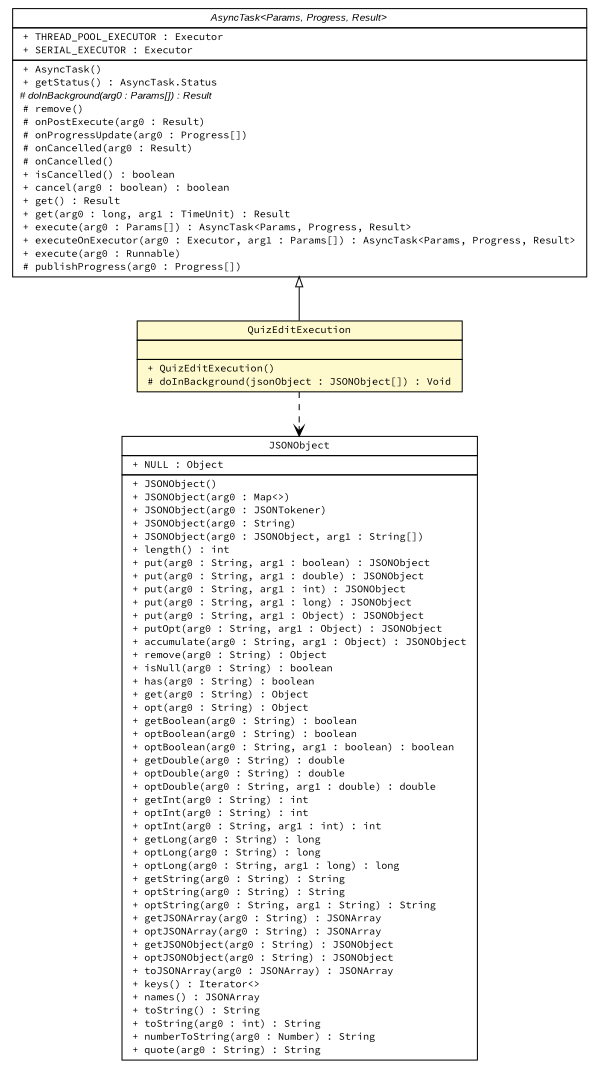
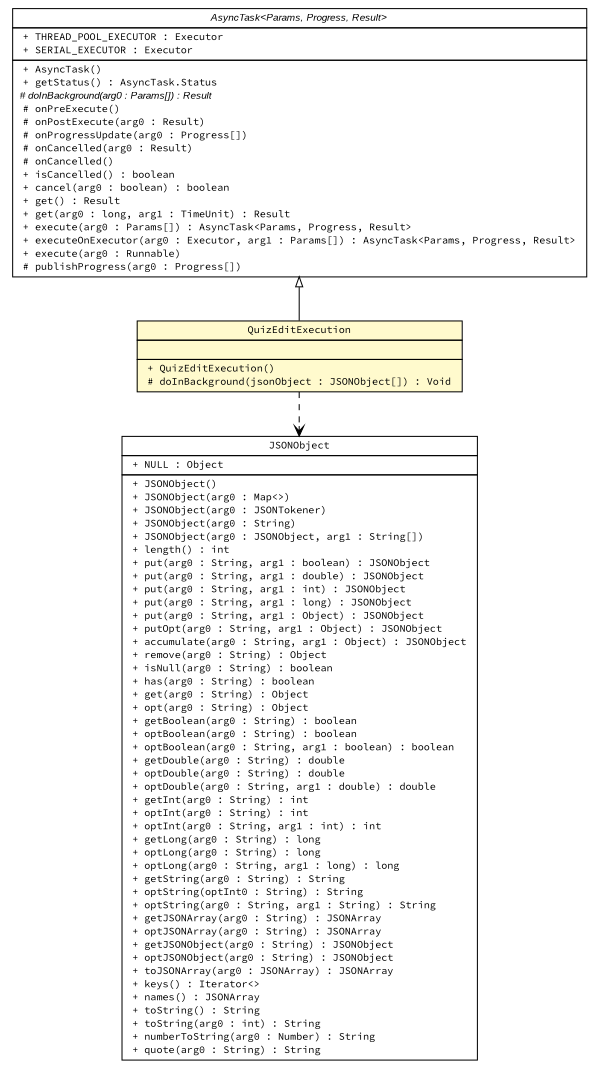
  digraph {
    fontname="Source Code Pro"
    nodesep=0.25
    ranksep=0.5
    node [fontcolor=black fontname="Source Code Pro" fontsize=10.0 shape=plaintext]
    edge [fontname="Source Code Pro" headport=p labelfontname=arial labelfontsize=10 tailport=p]
    n1 [label=<<table title="epfl.sweng.backend.QuizEditExecution" border="0" cellborder="1" cellspacing="0" cellpadding="2" port="p" bgcolor="lemonChiffon" href="./QuizEditExecution.html"> 		<tr><td><table border="0" cellspacing="0" cellpadding="1"> <tr><td align="center" balign="center"> QuizEditExecution </td></tr> 		</table></td></tr> 		<tr><td><table border="0" cellspacing="0" cellpadding="1"> <tr><td align="left" balign="left">  </td></tr> 		</table></td></tr> 		<tr><td><table border="0" cellspacing="0" cellpadding="1"> <tr><td align="left" balign="left"> + QuizEditExecution() </td></tr> <tr><td align="left" balign="left"> # doInBackground(jsonObject : JSONObject[]) : Void </td></tr> 		</table></td></tr> 		</table>>]
-   n2 [label=<<table title="org.json.JSONObject" border="0" cellborder="1" cellspacing="0" cellpadding="2" port="p" href="http://java.sun.com/j2se/1.4.2/docs/api/org/json/JSONObject.html"> 		<tr><td><table border="0" cellspacing="0" cellpadding="1"> <tr><td align="center" balign="center"> JSONObject </td></tr> 		</table></td></tr> 		<tr><td><table border="0" cellspacing="0" cellpadding="1"> <tr><td align="left" balign="left"> + NULL : Object </td></tr> 		</table></td></tr> 		<tr><td><table border="0" cellspacing="0" cellpadding="1"> <tr><td align="left" balign="left"> + JSONObject() </td></tr> <tr><td align="left" balign="left"> + JSONObject(arg0 : Map&lt;&gt;) </td></tr> <tr><td align="left" balign="left"> + JSONObject(arg0 : JSONTokener) </td></tr> <tr><td align="left" balign="left"> + JSONObject(arg0 : String) </td></tr> <tr><td align="left" balign="left"> + JSONObject(arg0 : JSONObject, arg1 : String[]) </td></tr> <tr><td align="left" balign="left"> + length() : int </td></tr> <tr><td align="left" balign="left"> + put(arg0 : String, arg1 : boolean) : JSONObject </td></tr> <tr><td align="left" balign="left"> + put(arg0 : String, arg1 : double) : JSONObject </td></tr> <tr><td align="left" balign="left"> + put(arg0 : String, arg1 : int) : JSONObject </td></tr> <tr><td align="left" balign="left"> + put(arg0 : String, arg1 : long) : JSONObject </td></tr> <tr><td align="left" balign="left"> + put(arg0 : String, arg1 : Object) : JSONObject </td></tr> <tr><td align="left" balign="left"> + putOpt(arg0 : String, arg1 : Object) : JSONObject </td></tr> <tr><td align="left" balign="left"> + accumulate(arg0 : String, arg1 : Object) : JSONObject </td></tr> <tr><td align="left" balign="left"> + remove(arg0 : String) : Object </td></tr> <tr><td align="left" balign="left"> + isNull(arg0 : String) : boolean </td></tr> <tr><td align="left" balign="left"> + has(arg0 : String) : boolean </td></tr> <tr><td align="left" balign="left"> + get(arg0 : String) : Object </td></tr> <tr><td align="left" balign="left"> + opt(arg0 : String) : Object </td></tr> <tr><td align="left" balign="left"> + getBoolean(arg0 : String) : boolean </td></tr> <tr><td align="left" balign="left"> + optBoolean(arg0 : String) : boolean </td></tr> <tr><td align="left" balign="left"> + optBoolean(arg0 : String, arg1 : boolean) : boolean </td></tr> <tr><td align="left" balign="left"> + getDouble(arg0 : String) : double </td></tr> <tr><td align="left" balign="left"> + optDouble(arg0 : String) : double </td></tr> <tr><td align="left" balign="left"> + optDouble(arg0 : String, arg1 : double) : double </td></tr> <tr><td align="left" balign="left"> + getInt(arg0 : String) : int </td></tr> <tr><td align="left" balign="left"> + optInt(arg0 : String) : int </td></tr> <tr><td align="left" balign="left"> + optInt(arg0 : String, arg1 : int) : int </td></tr> <tr><td align="left" balign="left"> + getLong(arg0 : String) : long </td></tr> <tr><td align="left" balign="left"> + optLong(arg0 : String) : long </td></tr> <tr><td align="left" balign="left"> + optLong(arg0 : String, arg1 : long) : long </td></tr> <tr><td align="left" balign="left"> + getString(arg0 : String) : String </td></tr> <tr><td align="left" balign="left"> + optString(arg0 : String) : String </td></tr> <tr><td align="left" balign="left"> + optString(arg0 : String, arg1 : String) : String </td></tr> <tr><td align="left" balign="left"> + getJSONArray(arg0 : String) : JSONArray </td></tr> <tr><td align="left" balign="left"> + optJSONArray(arg0 : String) : JSONArray </td></tr> <tr><td align="left" balign="left"> + getJSONObject(arg0 : String) : JSONObject </td></tr> <tr><td align="left" balign="left"> + optJSONObject(arg0 : String) : JSONObject </td></tr> <tr><td align="left" balign="left"> + toJSONArray(arg0 : JSONArray) : JSONArray </td></tr> <tr><td align="left" balign="left"> + keys() : Iterator&lt;&gt; </td></tr> <tr><td align="left" balign="left"> + names() : JSONArray </td></tr> <tr><td align="left" balign="left"> + toString() : String </td></tr> <tr><td align="left" balign="left"> + toString(arg0 : int) : String </td></tr> <tr><td align="left" balign="left"> + numberToString(arg0 : Number) : String </td></tr> <tr><td align="left" balign="left"> + quote(arg0 : String) : String </td></tr> 		</table></td></tr> 		</table>>]
-   n3 [label=<<table title="android.os.AsyncTask" border="0" cellborder="1" cellspacing="0" cellpadding="2" port="p" href="http://java.sun.com/j2se/1.4.2/docs/api/android/os/AsyncTask.html"> 		<tr><td><table border="0" cellspacing="0" cellpadding="1"> <tr><td align="center" balign="center"><font face="arial italic"> AsyncTask&lt;Params, Progress, Result&gt; </font></td></tr> 		</table></td></tr> 		<tr><td><table border="0" cellspacing="0" cellpadding="1"> <tr><td align="left" balign="left"> + THREAD_POOL_EXECUTOR : Executor </td></tr> <tr><td align="left" balign="left"> + SERIAL_EXECUTOR : Executor </td></tr> 		</table></td></tr> 		<tr><td><table border="0" cellspacing="0" cellpadding="1"> <tr><td align="left" balign="left"> + AsyncTask() </td></tr> <tr><td align="left" balign="left"> + getStatus() : AsyncTask.Status </td></tr> <tr><td align="left" balign="left"><font face="arial italic" point-size="10.0"> # doInBackground(arg0 : Params[]) : Result </font></td></tr> <tr><td align="left" balign="left"> # remove() </td></tr> <tr><td align="left" balign="left"> # onPostExecute(arg0 : Result) </td></tr> <tr><td align="left" balign="left"> # onProgressUpdate(arg0 : Progress[]) </td></tr> <tr><td align="left" balign="left"> # onCancelled(arg0 : Result) </td></tr> <tr><td align="left" balign="left"> # onCancelled() </td></tr> <tr><td align="left" balign="left"> + isCancelled() : boolean </td></tr> <tr><td align="left" balign="left"> + cancel(arg0 : boolean) : boolean </td></tr> <tr><td align="left" balign="left"> + get() : Result </td></tr> <tr><td align="left" balign="left"> + get(arg0 : long, arg1 : TimeUnit) : Result </td></tr> <tr><td align="left" balign="left"> + execute(arg0 : Params[]) : AsyncTask&lt;Params, Progress, Result&gt; </td></tr> <tr><td align="left" balign="left"> + executeOnExecutor(arg0 : Executor, arg1 : Params[]) : AsyncTask&lt;Params, Progress, Result&gt; </td></tr> <tr><td align="left" balign="left"> + execute(arg0 : Runnable) </td></tr> <tr><td align="left" balign="left"> # publishProgress(arg0 : Progress[]) </td></tr> 		</table></td></tr> 		</table>>]
+   n2 [label=<<table title="org.json.JSONObject" border="0" cellborder="1" cellspacing="0" cellpadding="2" port="p" href="http://java.sun.com/j2se/1.4.2/docs/api/org/json/JSONObject.html"> 		<tr><td><table border="0" cellspacing="0" cellpadding="1"> <tr><td align="center" balign="center"> JSONObject </td></tr> 		</table></td></tr> 		<tr><td><table border="0" cellspacing="0" cellpadding="1"> <tr><td align="left" balign="left"> + NULL : Object </td></tr> 		</table></td></tr> 		<tr><td><table border="0" cellspacing="0" cellpadding="1"> <tr><td align="left" balign="left"> + JSONObject() </td></tr> <tr><td align="left" balign="left"> + JSONObject(arg0 : Map&lt;&gt;) </td></tr> <tr><td align="left" balign="left"> + JSONObject(arg0 : JSONTokener) </td></tr> <tr><td align="left" balign="left"> + JSONObject(arg0 : String) </td></tr> <tr><td align="left" balign="left"> + JSONObject(arg0 : JSONObject, arg1 : String[]) </td></tr> <tr><td align="left" balign="left"> + length() : int </td></tr> <tr><td align="left" balign="left"> + put(arg0 : String, arg1 : boolean) : JSONObject </td></tr> <tr><td align="left" balign="left"> + put(arg0 : String, arg1 : double) : JSONObject </td></tr> <tr><td align="left" balign="left"> + put(arg0 : String, arg1 : int) : JSONObject </td></tr> <tr><td align="left" balign="left"> + put(arg0 : String, arg1 : long) : JSONObject </td></tr> <tr><td align="left" balign="left"> + put(arg0 : String, arg1 : Object) : JSONObject </td></tr> <tr><td align="left" balign="left"> + putOpt(arg0 : String, arg1 : Object) : JSONObject </td></tr> <tr><td align="left" balign="left"> + accumulate(arg0 : String, arg1 : Object) : JSONObject </td></tr> <tr><td align="left" balign="left"> + remove(arg0 : String) : Object </td></tr> <tr><td align="left" balign="left"> + isNull(arg0 : String) : boolean </td></tr> <tr><td align="left" balign="left"> + has(arg0 : String) : boolean </td></tr> <tr><td align="left" balign="left"> + get(arg0 : String) : Object </td></tr> <tr><td align="left" balign="left"> + opt(arg0 : String) : Object </td></tr> <tr><td align="left" balign="left"> + getBoolean(arg0 : String) : boolean </td></tr> <tr><td align="left" balign="left"> + optBoolean(arg0 : String) : boolean </td></tr> <tr><td align="left" balign="left"> + optBoolean(arg0 : String, arg1 : boolean) : boolean </td></tr> <tr><td align="left" balign="left"> + getDouble(arg0 : String) : double </td></tr> <tr><td align="left" balign="left"> + optDouble(arg0 : String) : double </td></tr> <tr><td align="left" balign="left"> + optDouble(arg0 : String, arg1 : double) : double </td></tr> <tr><td align="left" balign="left"> + getInt(arg0 : String) : int </td></tr> <tr><td align="left" balign="left"> + optInt(arg0 : String) : int </td></tr> <tr><td align="left" balign="left"> + optInt(arg0 : String, arg1 : int) : int </td></tr> <tr><td align="left" balign="left"> + getLong(arg0 : String) : long </td></tr> <tr><td align="left" balign="left"> + optLong(arg0 : String) : long </td></tr> <tr><td align="left" balign="left"> + optLong(arg0 : String, arg1 : long) : long </td></tr> <tr><td align="left" balign="left"> + getString(arg0 : String) : String </td></tr> <tr><td align="left" balign="left"> + optString(optInt0 : String) : String </td></tr> <tr><td align="left" balign="left"> + optString(arg0 : String, arg1 : String) : String </td></tr> <tr><td align="left" balign="left"> + getJSONArray(arg0 : String) : JSONArray </td></tr> <tr><td align="left" balign="left"> + optJSONArray(arg0 : String) : JSONArray </td></tr> <tr><td align="left" balign="left"> + getJSONObject(arg0 : String) : JSONObject </td></tr> <tr><td align="left" balign="left"> + optJSONObject(arg0 : String) : JSONObject </td></tr> <tr><td align="left" balign="left"> + toJSONArray(arg0 : JSONArray) : JSONArray </td></tr> <tr><td align="left" balign="left"> + keys() : Iterator&lt;&gt; </td></tr> <tr><td align="left" balign="left"> + names() : JSONArray </td></tr> <tr><td align="left" balign="left"> + toString() : String </td></tr> <tr><td align="left" balign="left"> + toString(arg0 : int) : String </td></tr> <tr><td align="left" balign="left"> + numberToString(arg0 : Number) : String </td></tr> <tr><td align="left" balign="left"> + quote(arg0 : String) : String </td></tr> 		</table></td></tr> 		</table>>]
+   n3 [label=<<table title="android.os.AsyncTask" border="0" cellborder="1" cellspacing="0" cellpadding="2" port="p" href="http://java.sun.com/j2se/1.4.2/docs/api/android/os/AsyncTask.html"> 		<tr><td><table border="0" cellspacing="0" cellpadding="1"> <tr><td align="center" balign="center"><font face="arial italic"> AsyncTask&lt;Params, Progress, Result&gt; </font></td></tr> 		</table></td></tr> 		<tr><td><table border="0" cellspacing="0" cellpadding="1"> <tr><td align="left" balign="left"> + THREAD_POOL_EXECUTOR : Executor </td></tr> <tr><td align="left" balign="left"> + SERIAL_EXECUTOR : Executor </td></tr> 		</table></td></tr> 		<tr><td><table border="0" cellspacing="0" cellpadding="1"> <tr><td align="left" balign="left"> + AsyncTask() </td></tr> <tr><td align="left" balign="left"> + getStatus() : AsyncTask.Status </td></tr> <tr><td align="left" balign="left"><font face="arial italic" point-size="10.0"> # doInBackground(arg0 : Params[]) : Result </font></td></tr> <tr><td align="left" balign="left"> # onPreExecute() </td></tr> <tr><td align="left" balign="left"> # onPostExecute(arg0 : Result) </td></tr> <tr><td align="left" balign="left"> # onProgressUpdate(arg0 : Progress[]) </td></tr> <tr><td align="left" balign="left"> # onCancelled(arg0 : Result) </td></tr> <tr><td align="left" balign="left"> # onCancelled() </td></tr> <tr><td align="left" balign="left"> + isCancelled() : boolean </td></tr> <tr><td align="left" balign="left"> + cancel(arg0 : boolean) : boolean </td></tr> <tr><td align="left" balign="left"> + get() : Result </td></tr> <tr><td align="left" balign="left"> + get(arg0 : long, arg1 : TimeUnit) : Result </td></tr> <tr><td align="left" balign="left"> + execute(arg0 : Params[]) : AsyncTask&lt;Params, Progress, Result&gt; </td></tr> <tr><td align="left" balign="left"> + executeOnExecutor(arg0 : Executor, arg1 : Params[]) : AsyncTask&lt;Params, Progress, Result&gt; </td></tr> <tr><td align="left" balign="left"> + execute(arg0 : Runnable) </td></tr> <tr><td align="left" balign="left"> # publishProgress(arg0 : Progress[]) </td></tr> 		</table></td></tr> 		</table>>]
    n1 -> n2 [arrowhead=open color=black fontcolor=black fontsize=10.0 style=dashed]
    n3 -> n1 [arrowtail=empty dir=back fontsize=10]
  }
